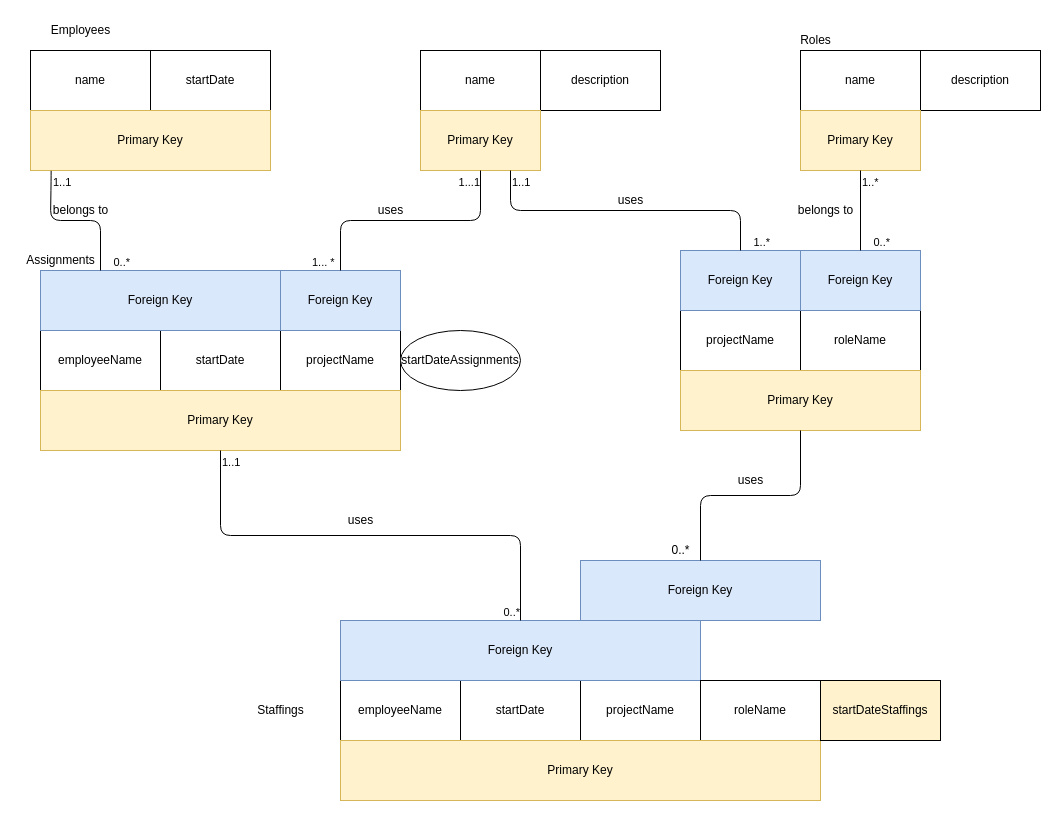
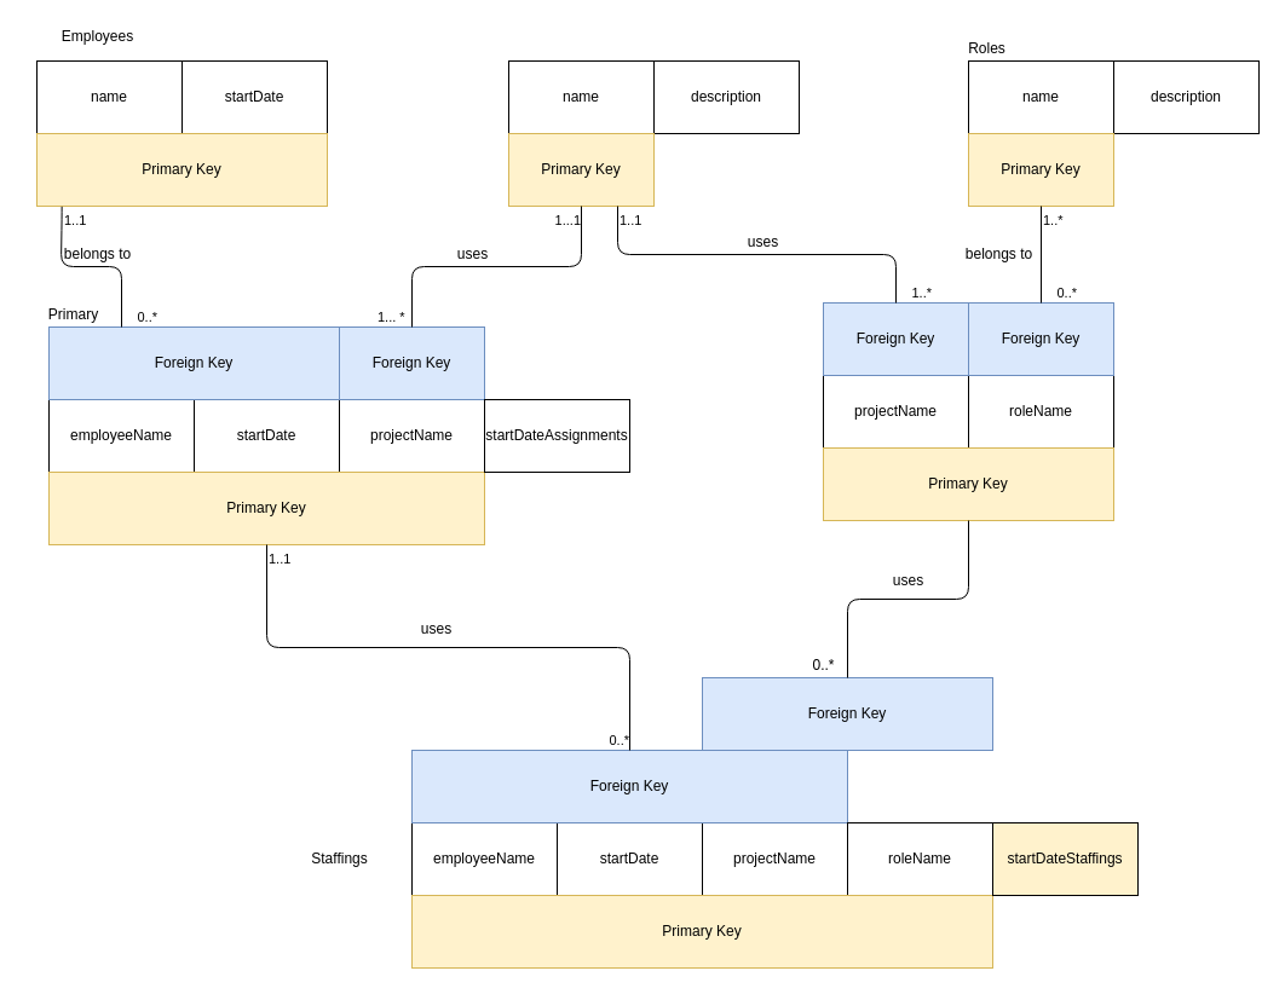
  <mxCell id="0" />
  <mxCell id="1" parent="0" />
  <mxCell id="2" value="name" style="rounded=0;whiteSpace=wrap;html=1;" parent="1" vertex="1"><mxGeometry x="30" y="50" width="120" height="60" as="geometry" /></mxCell>
  <mxCell id="3" value="startDate" style="rounded=0;whiteSpace=wrap;html=1;" parent="1" vertex="1"><mxGeometry x="150" y="50" width="120" height="60" as="geometry" /></mxCell>
  <mxCell id="4" value="Employees" style="text;html=1;align=center;verticalAlign=middle;resizable=0;points=[];autosize=1;" parent="1" vertex="1"><mxGeometry x="45" y="20" width="70" height="20" as="geometry" /></mxCell>
  <mxCell id="5" value="name" style="rounded=0;whiteSpace=wrap;html=1;" parent="1" vertex="1"><mxGeometry x="420" y="50" width="120" height="60" as="geometry" /></mxCell>
  <mxCell id="6" value="description" style="rounded=0;whiteSpace=wrap;html=1;" parent="1" vertex="1"><mxGeometry x="540" y="50" width="120" height="60" as="geometry" /></mxCell>
  <mxCell id="7" value="name" style="rounded=0;whiteSpace=wrap;html=1;" parent="1" vertex="1"><mxGeometry x="800" y="50" width="120" height="60" as="geometry" /></mxCell>
  <mxCell id="8" value="description" style="rounded=0;whiteSpace=wrap;html=1;" parent="1" vertex="1"><mxGeometry x="920" y="50" width="120" height="60" as="geometry" /></mxCell>
  <mxCell id="9" value="Roles" style="text;html=1;align=center;verticalAlign=middle;resizable=0;points=[];autosize=1;" parent="1" vertex="1"><mxGeometry x="790" y="30" width="50" height="20" as="geometry" /></mxCell>
  <mxCell id="10" value="Staffings" style="text;html=1;align=center;verticalAlign=middle;resizable=0;points=[];autosize=1;" parent="1" vertex="1"><mxGeometry x="250" y="700" width="60" height="20" as="geometry" /></mxCell>
  <mxCell id="11" value="projectName" style="rounded=0;whiteSpace=wrap;html=1;" parent="1" vertex="1"><mxGeometry x="280" y="330" width="120" height="60" as="geometry" /></mxCell>
- <mxCell id="12" value="Assignments" style="text;html=1;align=center;verticalAlign=middle;resizable=0;points=[];autosize=1;" parent="1" vertex="1"><mxGeometry x="20" y="250" width="80" height="20" as="geometry" /></mxCell>
+ <mxCell id="12" value="Primary" style="text;html=1;align=center;verticalAlign=middle;resizable=0;points=[];autosize=1;" parent="1" vertex="1"><mxGeometry x="20" y="250" width="80" height="20" as="geometry" /></mxCell>
  <mxCell id="13" value="projectName" style="rounded=0;whiteSpace=wrap;html=1;" parent="1" vertex="1"><mxGeometry x="680" y="310" width="120" height="60" as="geometry" /></mxCell>
  <mxCell id="14" value="employeeName" style="rounded=0;whiteSpace=wrap;html=1;" parent="1" vertex="1"><mxGeometry x="40" y="330" width="120" height="60" as="geometry" /></mxCell>
  <mxCell id="15" value="startDate" style="rounded=0;whiteSpace=wrap;html=1;" parent="1" vertex="1"><mxGeometry x="160" y="330" width="120" height="60" as="geometry" /></mxCell>
  <mxCell id="16" value="Primary Key" style="rounded=0;whiteSpace=wrap;html=1;fillColor=#fff2cc;strokeColor=#d6b656;" parent="1" vertex="1"><mxGeometry x="30" y="110" width="240" height="60" as="geometry" /></mxCell>
  <mxCell id="17" value="Foreign Key" style="rounded=0;whiteSpace=wrap;html=1;fillColor=#dae8fc;strokeColor=#6c8ebf;" parent="1" vertex="1"><mxGeometry x="40" y="270" width="240" height="60" as="geometry" /></mxCell>
  <mxCell id="18" value="Primary Key" style="rounded=0;whiteSpace=wrap;html=1;fillColor=#fff2cc;strokeColor=#d6b656;" parent="1" vertex="1"><mxGeometry x="420" y="110" width="120" height="60" as="geometry" /></mxCell>
  <mxCell id="19" value="Foreign Key" style="rounded=0;whiteSpace=wrap;html=1;fillColor=#dae8fc;strokeColor=#6c8ebf;" parent="1" vertex="1"><mxGeometry x="280" y="270" width="120" height="60" as="geometry" /></mxCell>
  <mxCell id="20" value="roleName" style="rounded=0;whiteSpace=wrap;html=1;" parent="1" vertex="1"><mxGeometry x="800" y="310" width="120" height="60" as="geometry" /></mxCell>
  <mxCell id="21" value="Primary Key" style="rounded=0;whiteSpace=wrap;html=1;fillColor=#fff2cc;strokeColor=#d6b656;" parent="1" vertex="1"><mxGeometry x="680" y="370" width="240" height="60" as="geometry" /></mxCell>
  <mxCell id="22" value="Primary Key" style="rounded=0;whiteSpace=wrap;html=1;fillColor=#fff2cc;strokeColor=#d6b656;" parent="1" vertex="1"><mxGeometry x="40" y="390" width="360" height="60" as="geometry" /></mxCell>
  <mxCell id="23" value="Primary Key" style="rounded=0;whiteSpace=wrap;html=1;fillColor=#fff2cc;strokeColor=#d6b656;" parent="1" vertex="1"><mxGeometry x="800" y="110" width="120" height="60" as="geometry" /></mxCell>
  <mxCell id="24" value="Foreign Key" style="rounded=0;whiteSpace=wrap;html=1;fillColor=#dae8fc;strokeColor=#6c8ebf;" parent="1" vertex="1"><mxGeometry x="680" y="250" width="120" height="60" as="geometry" /></mxCell>
  <mxCell id="25" value="Foreign Key" style="rounded=0;whiteSpace=wrap;html=1;fillColor=#dae8fc;strokeColor=#6c8ebf;" parent="1" vertex="1"><mxGeometry x="800" y="250" width="120" height="60" as="geometry" /></mxCell>
  <mxCell id="26" value="projectName" style="rounded=0;whiteSpace=wrap;html=1;" parent="1" vertex="1"><mxGeometry x="580" y="680" width="120" height="60" as="geometry" /></mxCell>
  <mxCell id="27" value="employeeName" style="rounded=0;whiteSpace=wrap;html=1;" parent="1" vertex="1"><mxGeometry x="340" y="680" width="120" height="60" as="geometry" /></mxCell>
  <mxCell id="28" value="startDate" style="rounded=0;whiteSpace=wrap;html=1;" parent="1" vertex="1"><mxGeometry x="460" y="680" width="120" height="60" as="geometry" /></mxCell>
  <mxCell id="29" value="Foreign Key" style="rounded=0;whiteSpace=wrap;html=1;fillColor=#dae8fc;strokeColor=#6c8ebf;" parent="1" vertex="1"><mxGeometry x="340" y="620" width="360" height="60" as="geometry" /></mxCell>
  <mxCell id="30" value="roleName" style="rounded=0;whiteSpace=wrap;html=1;" parent="1" vertex="1"><mxGeometry x="700" y="680" width="120" height="60" as="geometry" /></mxCell>
  <mxCell id="31" value="Foreign Key" style="rounded=0;whiteSpace=wrap;html=1;fillColor=#dae8fc;strokeColor=#6c8ebf;" parent="1" vertex="1"><mxGeometry x="580" y="560" width="240" height="60" as="geometry" /></mxCell>
  <mxCell id="32" value="Primary Key" style="rounded=0;whiteSpace=wrap;html=1;fillColor=#fff2cc;strokeColor=#d6b656;" parent="1" vertex="1"><mxGeometry x="340" y="740" width="480" height="60" as="geometry" /></mxCell>
  <mxCell id="33" value="belongs to" style="text;html=1;align=center;verticalAlign=middle;resizable=0;points=[];autosize=1;" vertex="1" parent="1"><mxGeometry x="790" y="200" width="70" height="20" as="geometry" /></mxCell>
  <mxCell id="34" value="uses" style="text;html=1;align=center;verticalAlign=middle;resizable=0;points=[];autosize=1;" vertex="1" parent="1"><mxGeometry x="730" y="470" width="40" height="20" as="geometry" /></mxCell>
  <mxCell id="35" value="" style="endArrow=none;html=1;edgeStyle=orthogonalEdgeStyle;exitX=0.5;exitY=1;exitDx=0;exitDy=0;entryX=0.5;entryY=0;entryDx=0;entryDy=0;" edge="1" parent="1" source="18" target="19"><mxGeometry relative="1" as="geometry"><mxPoint x="470" y="240" as="sourcePoint" /><mxPoint x="630" y="240" as="targetPoint" /></mxGeometry></mxCell>
  <mxCell id="36" value="1... *" style="edgeLabel;resizable=0;html=1;align=left;verticalAlign=bottom;" connectable="0" vertex="1" parent="35"><mxGeometry x="-1" relative="1" as="geometry"><mxPoint x="-170" y="100" as="offset" /></mxGeometry></mxCell>
  <mxCell id="37" value="1...1" style="edgeLabel;resizable=0;html=1;align=right;verticalAlign=bottom;" connectable="0" vertex="1" parent="35"><mxGeometry x="1" relative="1" as="geometry"><mxPoint x="140" y="-80" as="offset" /></mxGeometry></mxCell>
  <mxCell id="38" value="" style="endArrow=none;html=1;edgeStyle=orthogonalEdgeStyle;entryX=0.25;entryY=0;entryDx=0;entryDy=0;exitX=0.086;exitY=1.006;exitDx=0;exitDy=0;exitPerimeter=0;" edge="1" parent="1" source="16" target="17"><mxGeometry relative="1" as="geometry"><mxPoint x="60" y="180" as="sourcePoint" /><mxPoint x="170" y="520" as="targetPoint" /><Array as="points"><mxPoint x="51" y="180" /><mxPoint x="50" y="180" /><mxPoint x="50" y="220" /><mxPoint x="100" y="220" /></Array></mxGeometry></mxCell>
  <mxCell id="39" value="1..1" style="edgeLabel;resizable=0;html=1;align=left;verticalAlign=bottom;" connectable="0" vertex="1" parent="38"><mxGeometry x="-1" relative="1" as="geometry"><mxPoint y="19.64" as="offset" /></mxGeometry></mxCell>
  <mxCell id="40" value="0..*" style="edgeLabel;resizable=0;html=1;align=right;verticalAlign=bottom;" connectable="0" vertex="1" parent="38"><mxGeometry x="1" relative="1" as="geometry"><mxPoint x="30" as="offset" /></mxGeometry></mxCell>
  <mxCell id="41" value="" style="endArrow=none;html=1;edgeStyle=orthogonalEdgeStyle;exitX=0.5;exitY=1;exitDx=0;exitDy=0;" edge="1" parent="1" source="22" target="29"><mxGeometry relative="1" as="geometry"><mxPoint x="230" y="580" as="sourcePoint" /><mxPoint x="390" y="580" as="targetPoint" /></mxGeometry></mxCell>
  <mxCell id="42" value="1..1&lt;br&gt;" style="edgeLabel;resizable=0;html=1;align=left;verticalAlign=bottom;" connectable="0" vertex="1" parent="41"><mxGeometry x="-1" relative="1" as="geometry"><mxPoint y="20" as="offset" /></mxGeometry></mxCell>
  <mxCell id="43" value="0..*" style="edgeLabel;resizable=0;html=1;align=right;verticalAlign=bottom;" connectable="0" vertex="1" parent="41"><mxGeometry x="1" relative="1" as="geometry" /></mxCell>
  <mxCell id="44" value="" style="endArrow=none;html=1;edgeStyle=orthogonalEdgeStyle;exitX=0.5;exitY=1;exitDx=0;exitDy=0;entryX=0.5;entryY=0;entryDx=0;entryDy=0;" edge="1" parent="1" source="21" target="31"><mxGeometry relative="1" as="geometry"><mxPoint x="400" y="250" as="sourcePoint" /><mxPoint x="700" y="540" as="targetPoint" /></mxGeometry></mxCell>
  <mxCell id="45" value="" style="endArrow=none;html=1;edgeStyle=orthogonalEdgeStyle;exitX=0.75;exitY=1;exitDx=0;exitDy=0;entryX=0.5;entryY=0;entryDx=0;entryDy=0;" edge="1" parent="1" source="18" target="24"><mxGeometry relative="1" as="geometry"><mxPoint x="670" y="170" as="sourcePoint" /><mxPoint x="570" y="300" as="targetPoint" /></mxGeometry></mxCell>
  <mxCell id="46" value="1..1" style="edgeLabel;resizable=0;html=1;align=left;verticalAlign=bottom;" connectable="0" vertex="1" parent="45"><mxGeometry x="-1" relative="1" as="geometry"><mxPoint y="20" as="offset" /></mxGeometry></mxCell>
  <mxCell id="47" value="1..*" style="edgeLabel;resizable=0;html=1;align=right;verticalAlign=bottom;" connectable="0" vertex="1" parent="45"><mxGeometry x="1" relative="1" as="geometry"><mxPoint x="30" as="offset" /></mxGeometry></mxCell>
  <mxCell id="48" value="" style="endArrow=none;html=1;edgeStyle=orthogonalEdgeStyle;exitX=0.5;exitY=1;exitDx=0;exitDy=0;entryX=0.5;entryY=0;entryDx=0;entryDy=0;" edge="1" parent="1" source="23" target="25"><mxGeometry relative="1" as="geometry"><mxPoint x="935" y="180" as="sourcePoint" /><mxPoint x="1165" y="260" as="targetPoint" /></mxGeometry></mxCell>
  <mxCell id="49" value="1..*" style="edgeLabel;resizable=0;html=1;align=left;verticalAlign=bottom;" connectable="0" vertex="1" parent="48"><mxGeometry x="-1" relative="1" as="geometry"><mxPoint y="20" as="offset" /></mxGeometry></mxCell>
  <mxCell id="50" value="0..*" style="edgeLabel;resizable=0;html=1;align=right;verticalAlign=bottom;" connectable="0" vertex="1" parent="48"><mxGeometry x="1" relative="1" as="geometry"><mxPoint x="30" as="offset" /></mxGeometry></mxCell>
  <mxCell id="51" value="0..*" style="text;html=1;align=center;verticalAlign=middle;resizable=0;points=[];autosize=1;" vertex="1" parent="1"><mxGeometry x="665" y="540" width="30" height="20" as="geometry" /></mxCell>
  <mxCell id="52" value="uses" style="text;html=1;align=center;verticalAlign=middle;resizable=0;points=[];autosize=1;" vertex="1" parent="1"><mxGeometry x="340" y="510" width="40" height="20" as="geometry" /></mxCell>
  <mxCell id="53" value="belongs to" style="text;html=1;align=center;verticalAlign=middle;resizable=0;points=[];autosize=1;" vertex="1" parent="1"><mxGeometry x="45" y="200" width="70" height="20" as="geometry" /></mxCell>
  <mxCell id="54" value="uses" style="text;html=1;align=center;verticalAlign=middle;resizable=0;points=[];autosize=1;" vertex="1" parent="1"><mxGeometry x="370" y="200" width="40" height="20" as="geometry" /></mxCell>
  <mxCell id="55" value="uses" style="text;html=1;align=center;verticalAlign=middle;resizable=0;points=[];autosize=1;" vertex="1" parent="1"><mxGeometry x="610" y="190" width="40" height="20" as="geometry" /></mxCell>
- <mxCell id="56" value="startDateAssignments" style="ellipse;whiteSpace=wrap;html=1;" vertex="1" parent="1"><mxGeometry x="400" y="330" width="120" height="60" as="geometry" /></mxCell>
+ <mxCell id="56" value="startDateAssignments" style="rounded=0;whiteSpace=wrap;html=1;" vertex="1" parent="1"><mxGeometry x="400" y="330" width="120" height="60" as="geometry" /></mxCell>
  <mxCell id="57" value="startDateStaffings" style="rounded=0;whiteSpace=wrap;html=1;fillColor=#fff2cc;" vertex="1" parent="1"><mxGeometry x="820" y="680" width="120" height="60" as="geometry" /></mxCell>
